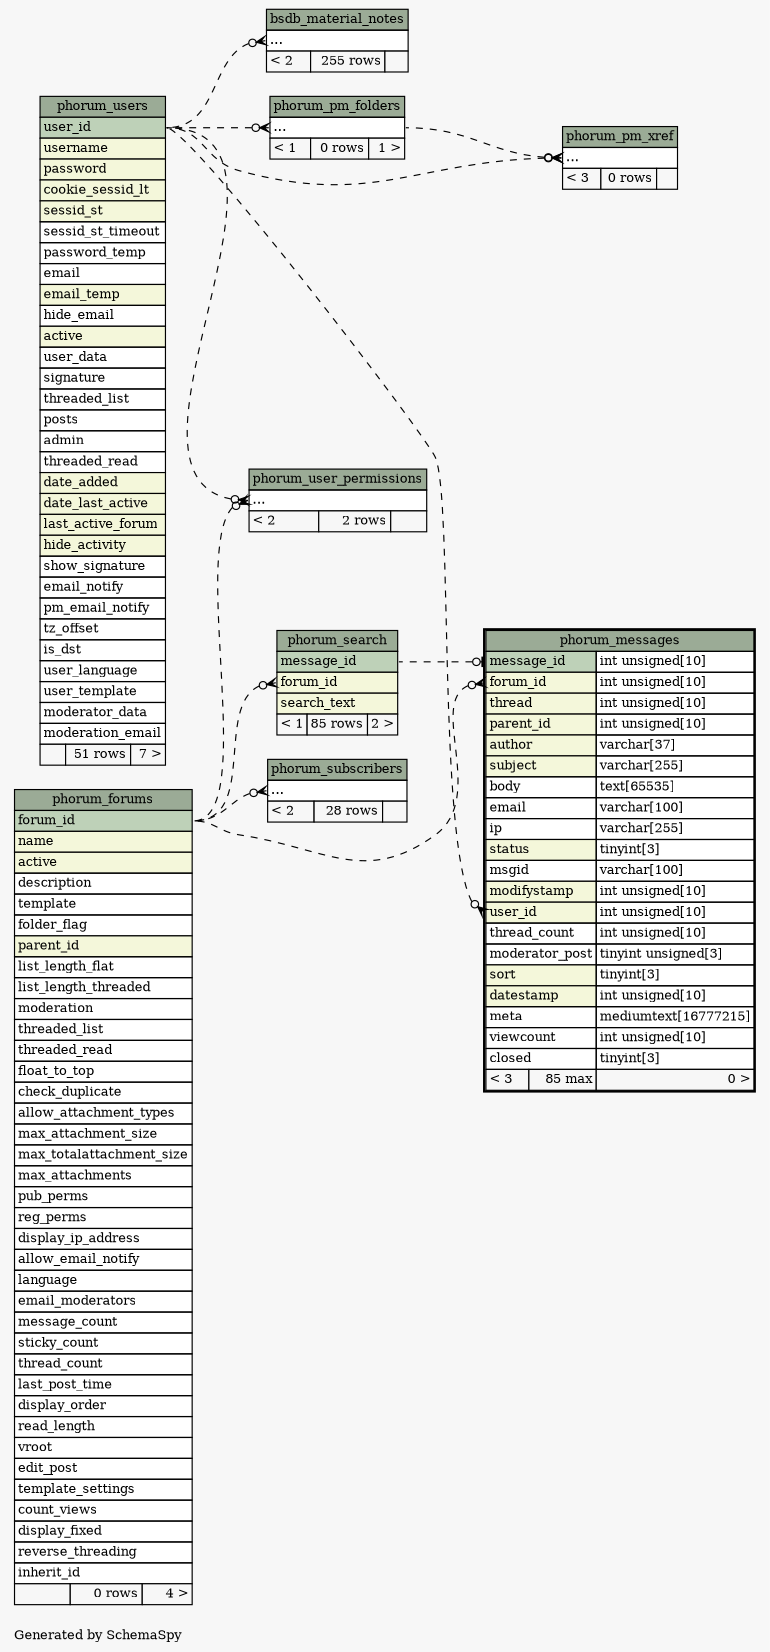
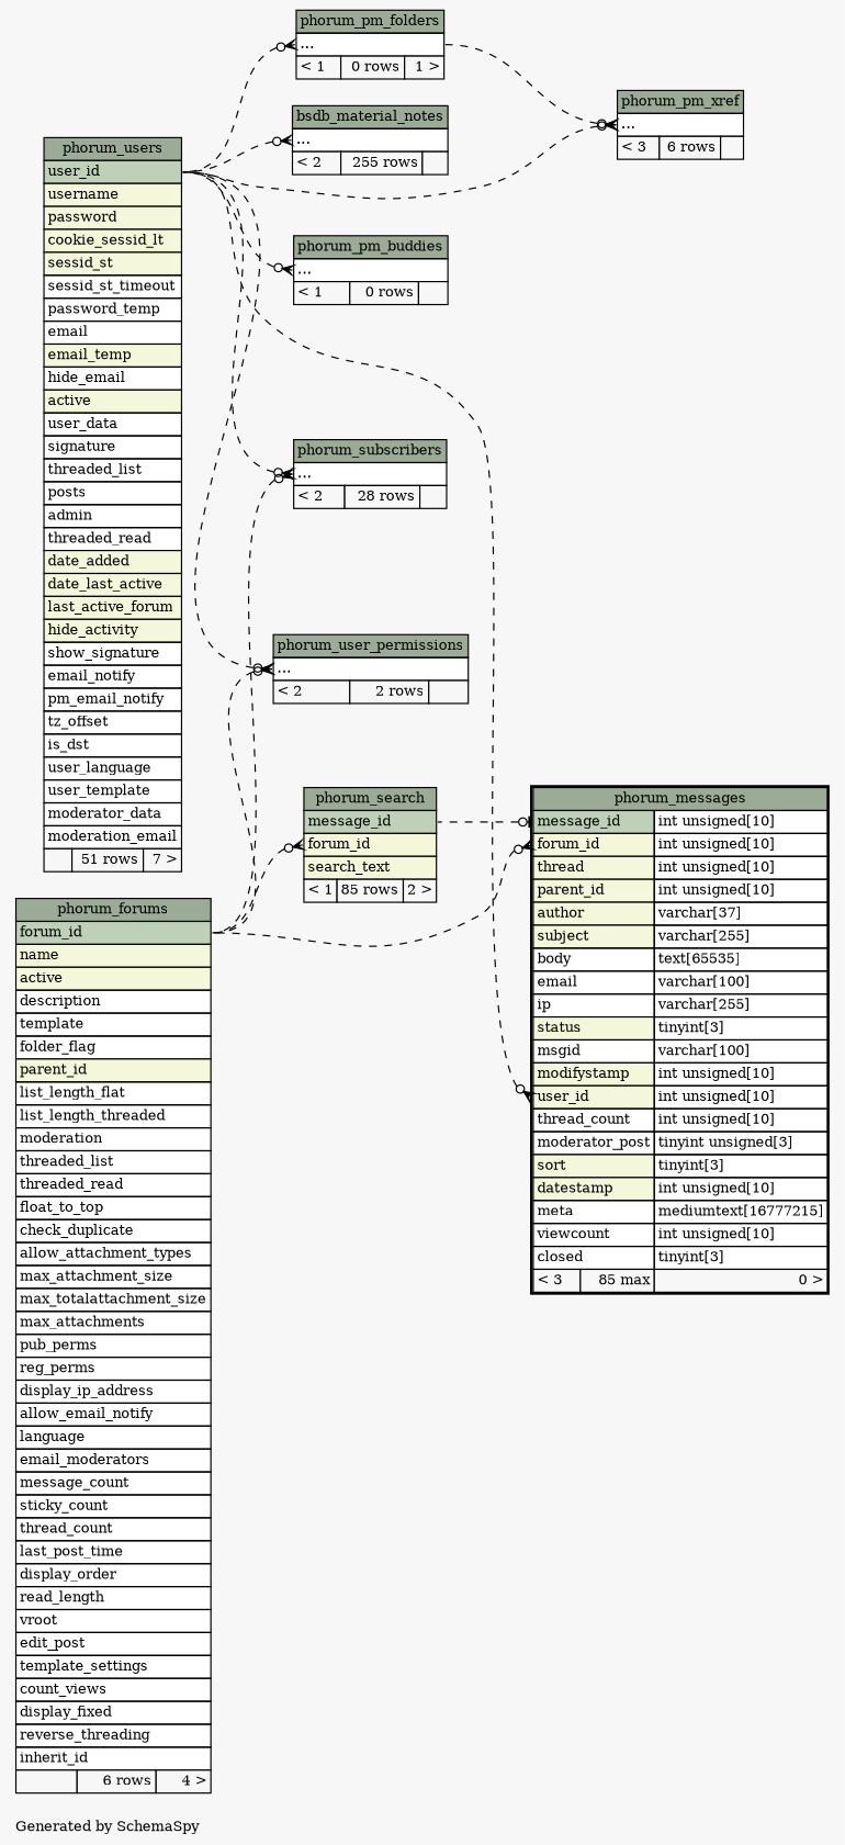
  digraph {
    bgcolor="#f7f7f7"
    fontname="DejaVu Serif"
    fontsize=11
    label="\nGenerated by SchemaSpy"
    labeljust=l
    nodesep=0.18
    rankdir=RL
    ranksep=0.46
    node [fontname="DejaVu Serif" fontsize=11 shape=plaintext]
    edge [arrowhead=none arrowsize=0.8 arrowtail=crowodot dir=back fontname="DejaVu Serif" headport="user_id:e" style=dashed tailport="elipses:w"]
    n1 [label=<     <TABLE BORDER="0" CELLBORDER="1" CELLSPACING="0" BGCOLOR="#ffffff">       <TR><TD COLSPAN="3" BGCOLOR="#9bab96" ALIGN="CENTER">bsdb_material_notes</TD></TR>       <TR><TD PORT="elipses" COLSPAN="3" ALIGN="LEFT">...</TD></TR>       <TR><TD ALIGN="LEFT" BGCOLOR="#f7f7f7">&lt; 2</TD><TD ALIGN="RIGHT" BGCOLOR="#f7f7f7">255 rows</TD><TD ALIGN="RIGHT" BGCOLOR="#f7f7f7">  </TD></TR>     </TABLE>>]
    n2 [label=<     <TABLE BORDER="0" CELLBORDER="1" CELLSPACING="0" BGCOLOR="#ffffff">       <TR><TD COLSPAN="3" BGCOLOR="#9bab96" ALIGN="CENTER">phorum_users</TD></TR>       <TR><TD PORT="user_id" COLSPAN="3" BGCOLOR="#bed1b8" ALIGN="LEFT">user_id</TD></TR>       <TR><TD PORT="username" COLSPAN="3" BGCOLOR="#f4f7da" ALIGN="LEFT">username</TD></TR>       <TR><TD PORT="password" COLSPAN="3" BGCOLOR="#f4f7da" ALIGN="LEFT">password</TD></TR>       <TR><TD PORT="cookie_sessid_lt" COLSPAN="3" BGCOLOR="#f4f7da" ALIGN="LEFT">cookie_sessid_lt</TD></TR>       <TR><TD PORT="sessid_st" COLSPAN="3" BGCOLOR="#f4f7da" ALIGN="LEFT">sessid_st</TD></TR>       <TR><TD PORT="sessid_st_timeout" COLSPAN="3" ALIGN="LEFT">sessid_st_timeout</TD></TR>       <TR><TD PORT="password_temp" COLSPAN="3" ALIGN="LEFT">password_temp</TD></TR>       <TR><TD PORT="email" COLSPAN="3" ALIGN="LEFT">email</TD></TR>       <TR><TD PORT="email_temp" COLSPAN="3" BGCOLOR="#f4f7da" ALIGN="LEFT">email_temp</TD></TR>       <TR><TD PORT="hide_email" COLSPAN="3" ALIGN="LEFT">hide_email</TD></TR>       <TR><TD PORT="active" COLSPAN="3" BGCOLOR="#f4f7da" ALIGN="LEFT">active</TD></TR>       <TR><TD PORT="user_data" COLSPAN="3" ALIGN="LEFT">user_data</TD></TR>       <TR><TD PORT="signature" COLSPAN="3" ALIGN="LEFT">signature</TD></TR>       <TR><TD PORT="threaded_list" COLSPAN="3" ALIGN="LEFT">threaded_list</TD></TR>       <TR><TD PORT="posts" COLSPAN="3" ALIGN="LEFT">posts</TD></TR>       <TR><TD PORT="admin" COLSPAN="3" ALIGN="LEFT">admin</TD></TR>       <TR><TD PORT="threaded_read" COLSPAN="3" ALIGN="LEFT">threaded_read</TD></TR>       <TR><TD PORT="date_added" COLSPAN="3" BGCOLOR="#f4f7da" ALIGN="LEFT">date_added</TD></TR>       <TR><TD PORT="date_last_active" COLSPAN="3" BGCOLOR="#f4f7da" ALIGN="LEFT">date_last_active</TD></TR>       <TR><TD PORT="last_active_forum" COLSPAN="3" BGCOLOR="#f4f7da" ALIGN="LEFT">last_active_forum</TD></TR>       <TR><TD PORT="hide_activity" COLSPAN="3" BGCOLOR="#f4f7da" ALIGN="LEFT">hide_activity</TD></TR>       <TR><TD PORT="show_signature" COLSPAN="3" ALIGN="LEFT">show_signature</TD></TR>       <TR><TD PORT="email_notify" COLSPAN="3" ALIGN="LEFT">email_notify</TD></TR>       <TR><TD PORT="pm_email_notify" COLSPAN="3" ALIGN="LEFT">pm_email_notify</TD></TR>       <TR><TD PORT="tz_offset" COLSPAN="3" ALIGN="LEFT">tz_offset</TD></TR>       <TR><TD PORT="is_dst" COLSPAN="3" ALIGN="LEFT">is_dst</TD></TR>       <TR><TD PORT="user_language" COLSPAN="3" ALIGN="LEFT">user_language</TD></TR>       <TR><TD PORT="user_template" COLSPAN="3" ALIGN="LEFT">user_template</TD></TR>       <TR><TD PORT="moderator_data" COLSPAN="3" ALIGN="LEFT">moderator_data</TD></TR>       <TR><TD PORT="moderation_email" COLSPAN="3" ALIGN="LEFT">moderation_email</TD></TR>       <TR><TD ALIGN="LEFT" BGCOLOR="#f7f7f7">  </TD><TD ALIGN="RIGHT" BGCOLOR="#f7f7f7">51 rows</TD><TD ALIGN="RIGHT" BGCOLOR="#f7f7f7">7 &gt;</TD></TR>     </TABLE>>]
    n3 [label=<     <TABLE BORDER="0" CELLBORDER="1" CELLSPACING="0" BGCOLOR="#ffffff">       <TR><TD COLSPAN="3" BGCOLOR="#9bab96" ALIGN="CENTER">phorum_search</TD></TR>       <TR><TD PORT="message_id" COLSPAN="3" BGCOLOR="#bed1b8" ALIGN="LEFT">message_id</TD></TR>       <TR><TD PORT="forum_id" COLSPAN="3" BGCOLOR="#f4f7da" ALIGN="LEFT">forum_id</TD></TR>       <TR><TD PORT="search_text" COLSPAN="3" BGCOLOR="#f4f7da" ALIGN="LEFT">search_text</TD></TR>       <TR><TD ALIGN="LEFT" BGCOLOR="#f7f7f7">&lt; 1</TD><TD ALIGN="RIGHT" BGCOLOR="#f7f7f7">85 rows</TD><TD ALIGN="RIGHT" BGCOLOR="#f7f7f7">2 &gt;</TD></TR>     </TABLE>>]
-   n4 [label=<     <TABLE BORDER="0" CELLBORDER="1" CELLSPACING="0" BGCOLOR="#ffffff">       <TR><TD COLSPAN="3" BGCOLOR="#9bab96" ALIGN="CENTER">phorum_forums</TD></TR>       <TR><TD PORT="forum_id" COLSPAN="3" BGCOLOR="#bed1b8" ALIGN="LEFT">forum_id</TD></TR>       <TR><TD PORT="name" COLSPAN="3" BGCOLOR="#f4f7da" ALIGN="LEFT">name</TD></TR>       <TR><TD PORT="active" COLSPAN="3" BGCOLOR="#f4f7da" ALIGN="LEFT">active</TD></TR>       <TR><TD PORT="description" COLSPAN="3" ALIGN="LEFT">description</TD></TR>       <TR><TD PORT="template" COLSPAN="3" ALIGN="LEFT">template</TD></TR>       <TR><TD PORT="folder_flag" COLSPAN="3" ALIGN="LEFT">folder_flag</TD></TR>       <TR><TD PORT="parent_id" COLSPAN="3" BGCOLOR="#f4f7da" ALIGN="LEFT">parent_id</TD></TR>       <TR><TD PORT="list_length_flat" COLSPAN="3" ALIGN="LEFT">list_length_flat</TD></TR>       <TR><TD PORT="list_length_threaded" COLSPAN="3" ALIGN="LEFT">list_length_threaded</TD></TR>       <TR><TD PORT="moderation" COLSPAN="3" ALIGN="LEFT">moderation</TD></TR>       <TR><TD PORT="threaded_list" COLSPAN="3" ALIGN="LEFT">threaded_list</TD></TR>       <TR><TD PORT="threaded_read" COLSPAN="3" ALIGN="LEFT">threaded_read</TD></TR>       <TR><TD PORT="float_to_top" COLSPAN="3" ALIGN="LEFT">float_to_top</TD></TR>       <TR><TD PORT="check_duplicate" COLSPAN="3" ALIGN="LEFT">check_duplicate</TD></TR>       <TR><TD PORT="allow_attachment_types" COLSPAN="3" ALIGN="LEFT">allow_attachment_types</TD></TR>       <TR><TD PORT="max_attachment_size" COLSPAN="3" ALIGN="LEFT">max_attachment_size</TD></TR>       <TR><TD PORT="max_totalattachment_size" COLSPAN="3" ALIGN="LEFT">max_totalattachment_size</TD></TR>       <TR><TD PORT="max_attachments" COLSPAN="3" ALIGN="LEFT">max_attachments</TD></TR>       <TR><TD PORT="pub_perms" COLSPAN="3" ALIGN="LEFT">pub_perms</TD></TR>       <TR><TD PORT="reg_perms" COLSPAN="3" ALIGN="LEFT">reg_perms</TD></TR>       <TR><TD PORT="display_ip_address" COLSPAN="3" ALIGN="LEFT">display_ip_address</TD></TR>       <TR><TD PORT="allow_email_notify" COLSPAN="3" ALIGN="LEFT">allow_email_notify</TD></TR>       <TR><TD PORT="language" COLSPAN="3" ALIGN="LEFT">language</TD></TR>       <TR><TD PORT="email_moderators" COLSPAN="3" ALIGN="LEFT">email_moderators</TD></TR>       <TR><TD PORT="message_count" COLSPAN="3" ALIGN="LEFT">message_count</TD></TR>       <TR><TD PORT="sticky_count" COLSPAN="3" ALIGN="LEFT">sticky_count</TD></TR>       <TR><TD PORT="thread_count" COLSPAN="3" ALIGN="LEFT">thread_count</TD></TR>       <TR><TD PORT="last_post_time" COLSPAN="3" ALIGN="LEFT">last_post_time</TD></TR>       <TR><TD PORT="display_order" COLSPAN="3" ALIGN="LEFT">display_order</TD></TR>       <TR><TD PORT="read_length" COLSPAN="3" ALIGN="LEFT">read_length</TD></TR>       <TR><TD PORT="vroot" COLSPAN="3" ALIGN="LEFT">vroot</TD></TR>       <TR><TD PORT="edit_post" COLSPAN="3" ALIGN="LEFT">edit_post</TD></TR>       <TR><TD PORT="template_settings" COLSPAN="3" ALIGN="LEFT">template_settings</TD></TR>       <TR><TD PORT="count_views" COLSPAN="3" ALIGN="LEFT">count_views</TD></TR>       <TR><TD PORT="display_fixed" COLSPAN="3" ALIGN="LEFT">display_fixed</TD></TR>       <TR><TD PORT="reverse_threading" COLSPAN="3" ALIGN="LEFT">reverse_threading</TD></TR>       <TR><TD PORT="inherit_id" COLSPAN="3" ALIGN="LEFT">inherit_id</TD></TR>       <TR><TD ALIGN="LEFT" BGCOLOR="#f7f7f7">  </TD><TD ALIGN="RIGHT" BGCOLOR="#f7f7f7">0 rows</TD><TD ALIGN="RIGHT" BGCOLOR="#f7f7f7">4 &gt;</TD></TR>     </TABLE>>]
+   n4 [label=<     <TABLE BORDER="0" CELLBORDER="1" CELLSPACING="0" BGCOLOR="#ffffff">       <TR><TD COLSPAN="3" BGCOLOR="#9bab96" ALIGN="CENTER">phorum_forums</TD></TR>       <TR><TD PORT="forum_id" COLSPAN="3" BGCOLOR="#bed1b8" ALIGN="LEFT">forum_id</TD></TR>       <TR><TD PORT="name" COLSPAN="3" BGCOLOR="#f4f7da" ALIGN="LEFT">name</TD></TR>       <TR><TD PORT="active" COLSPAN="3" BGCOLOR="#f4f7da" ALIGN="LEFT">active</TD></TR>       <TR><TD PORT="description" COLSPAN="3" ALIGN="LEFT">description</TD></TR>       <TR><TD PORT="template" COLSPAN="3" ALIGN="LEFT">template</TD></TR>       <TR><TD PORT="folder_flag" COLSPAN="3" ALIGN="LEFT">folder_flag</TD></TR>       <TR><TD PORT="parent_id" COLSPAN="3" BGCOLOR="#f4f7da" ALIGN="LEFT">parent_id</TD></TR>       <TR><TD PORT="list_length_flat" COLSPAN="3" ALIGN="LEFT">list_length_flat</TD></TR>       <TR><TD PORT="list_length_threaded" COLSPAN="3" ALIGN="LEFT">list_length_threaded</TD></TR>       <TR><TD PORT="moderation" COLSPAN="3" ALIGN="LEFT">moderation</TD></TR>       <TR><TD PORT="threaded_list" COLSPAN="3" ALIGN="LEFT">threaded_list</TD></TR>       <TR><TD PORT="threaded_read" COLSPAN="3" ALIGN="LEFT">threaded_read</TD></TR>       <TR><TD PORT="float_to_top" COLSPAN="3" ALIGN="LEFT">float_to_top</TD></TR>       <TR><TD PORT="check_duplicate" COLSPAN="3" ALIGN="LEFT">check_duplicate</TD></TR>       <TR><TD PORT="allow_attachment_types" COLSPAN="3" ALIGN="LEFT">allow_attachment_types</TD></TR>       <TR><TD PORT="max_attachment_size" COLSPAN="3" ALIGN="LEFT">max_attachment_size</TD></TR>       <TR><TD PORT="max_totalattachment_size" COLSPAN="3" ALIGN="LEFT">max_totalattachment_size</TD></TR>       <TR><TD PORT="max_attachments" COLSPAN="3" ALIGN="LEFT">max_attachments</TD></TR>       <TR><TD PORT="pub_perms" COLSPAN="3" ALIGN="LEFT">pub_perms</TD></TR>       <TR><TD PORT="reg_perms" COLSPAN="3" ALIGN="LEFT">reg_perms</TD></TR>       <TR><TD PORT="display_ip_address" COLSPAN="3" ALIGN="LEFT">display_ip_address</TD></TR>       <TR><TD PORT="allow_email_notify" COLSPAN="3" ALIGN="LEFT">allow_email_notify</TD></TR>       <TR><TD PORT="language" COLSPAN="3" ALIGN="LEFT">language</TD></TR>       <TR><TD PORT="email_moderators" COLSPAN="3" ALIGN="LEFT">email_moderators</TD></TR>       <TR><TD PORT="message_count" COLSPAN="3" ALIGN="LEFT">message_count</TD></TR>       <TR><TD PORT="sticky_count" COLSPAN="3" ALIGN="LEFT">sticky_count</TD></TR>       <TR><TD PORT="thread_count" COLSPAN="3" ALIGN="LEFT">thread_count</TD></TR>       <TR><TD PORT="last_post_time" COLSPAN="3" ALIGN="LEFT">last_post_time</TD></TR>       <TR><TD PORT="display_order" COLSPAN="3" ALIGN="LEFT">display_order</TD></TR>       <TR><TD PORT="read_length" COLSPAN="3" ALIGN="LEFT">read_length</TD></TR>       <TR><TD PORT="vroot" COLSPAN="3" ALIGN="LEFT">vroot</TD></TR>       <TR><TD PORT="edit_post" COLSPAN="3" ALIGN="LEFT">edit_post</TD></TR>       <TR><TD PORT="template_settings" COLSPAN="3" ALIGN="LEFT">template_settings</TD></TR>       <TR><TD PORT="count_views" COLSPAN="3" ALIGN="LEFT">count_views</TD></TR>       <TR><TD PORT="display_fixed" COLSPAN="3" ALIGN="LEFT">display_fixed</TD></TR>       <TR><TD PORT="reverse_threading" COLSPAN="3" ALIGN="LEFT">reverse_threading</TD></TR>       <TR><TD PORT="inherit_id" COLSPAN="3" ALIGN="LEFT">inherit_id</TD></TR>       <TR><TD ALIGN="LEFT" BGCOLOR="#f7f7f7">  </TD><TD ALIGN="RIGHT" BGCOLOR="#f7f7f7">6 rows</TD><TD ALIGN="RIGHT" BGCOLOR="#f7f7f7">4 &gt;</TD></TR>     </TABLE>>]
    n5 [label=<     <TABLE BORDER="2" CELLBORDER="1" CELLSPACING="0" BGCOLOR="#ffffff">       <TR><TD COLSPAN="3" BGCOLOR="#9bab96" ALIGN="CENTER">phorum_messages</TD></TR>       <TR><TD PORT="message_id" COLSPAN="2" BGCOLOR="#bed1b8" ALIGN="LEFT">message_id</TD><TD PORT="message_id.type" ALIGN="LEFT">int unsigned[10]</TD></TR>       <TR><TD PORT="forum_id" COLSPAN="2" BGCOLOR="#f4f7da" ALIGN="LEFT">forum_id</TD><TD PORT="forum_id.type" ALIGN="LEFT">int unsigned[10]</TD></TR>       <TR><TD PORT="thread" COLSPAN="2" BGCOLOR="#f4f7da" ALIGN="LEFT">thread</TD><TD PORT="thread.type" ALIGN="LEFT">int unsigned[10]</TD></TR>       <TR><TD PORT="parent_id" COLSPAN="2" BGCOLOR="#f4f7da" ALIGN="LEFT">parent_id</TD><TD PORT="parent_id.type" ALIGN="LEFT">int unsigned[10]</TD></TR>       <TR><TD PORT="author" COLSPAN="2" BGCOLOR="#f4f7da" ALIGN="LEFT">author</TD><TD PORT="author.type" ALIGN="LEFT">varchar[37]</TD></TR>       <TR><TD PORT="subject" COLSPAN="2" BGCOLOR="#f4f7da" ALIGN="LEFT">subject</TD><TD PORT="subject.type" ALIGN="LEFT">varchar[255]</TD></TR>       <TR><TD PORT="body" COLSPAN="2" ALIGN="LEFT">body</TD><TD PORT="body.type" ALIGN="LEFT">text[65535]</TD></TR>       <TR><TD PORT="email" COLSPAN="2" ALIGN="LEFT">email</TD><TD PORT="email.type" ALIGN="LEFT">varchar[100]</TD></TR>       <TR><TD PORT="ip" COLSPAN="2" ALIGN="LEFT">ip</TD><TD PORT="ip.type" ALIGN="LEFT">varchar[255]</TD></TR>       <TR><TD PORT="status" COLSPAN="2" BGCOLOR="#f4f7da" ALIGN="LEFT">status</TD><TD PORT="status.type" ALIGN="LEFT">tinyint[3]</TD></TR>       <TR><TD PORT="msgid" COLSPAN="2" ALIGN="LEFT">msgid</TD><TD PORT="msgid.type" ALIGN="LEFT">varchar[100]</TD></TR>       <TR><TD PORT="modifystamp" COLSPAN="2" BGCOLOR="#f4f7da" ALIGN="LEFT">modifystamp</TD><TD PORT="modifystamp.type" ALIGN="LEFT">int unsigned[10]</TD></TR>       <TR><TD PORT="user_id" COLSPAN="2" BGCOLOR="#f4f7da" ALIGN="LEFT">user_id</TD><TD PORT="user_id.type" ALIGN="LEFT">int unsigned[10]</TD></TR>       <TR><TD PORT="thread_count" COLSPAN="2" ALIGN="LEFT">thread_count</TD><TD PORT="thread_count.type" ALIGN="LEFT">int unsigned[10]</TD></TR>       <TR><TD PORT="moderator_post" COLSPAN="2" ALIGN="LEFT">moderator_post</TD><TD PORT="moderator_post.type" ALIGN="LEFT">tinyint unsigned[3]</TD></TR>       <TR><TD PORT="sort" COLSPAN="2" BGCOLOR="#f4f7da" ALIGN="LEFT">sort</TD><TD PORT="sort.type" ALIGN="LEFT">tinyint[3]</TD></TR>       <TR><TD PORT="datestamp" COLSPAN="2" BGCOLOR="#f4f7da" ALIGN="LEFT">datestamp</TD><TD PORT="datestamp.type" ALIGN="LEFT">int unsigned[10]</TD></TR>       <TR><TD PORT="meta" COLSPAN="2" ALIGN="LEFT">meta</TD><TD PORT="meta.type" ALIGN="LEFT">mediumtext[16777215]</TD></TR>       <TR><TD PORT="viewcount" COLSPAN="2" ALIGN="LEFT">viewcount</TD><TD PORT="viewcount.type" ALIGN="LEFT">int unsigned[10]</TD></TR>       <TR><TD PORT="closed" COLSPAN="2" ALIGN="LEFT">closed</TD><TD PORT="closed.type" ALIGN="LEFT">tinyint[3]</TD></TR>       <TR><TD ALIGN="LEFT" BGCOLOR="#f7f7f7">&lt; 3</TD><TD ALIGN="RIGHT" BGCOLOR="#f7f7f7">85 max</TD><TD ALIGN="RIGHT" BGCOLOR="#f7f7f7">0 &gt;</TD></TR>     </TABLE>>]
+   n6 [label=<     <TABLE BORDER="0" CELLBORDER="1" CELLSPACING="0" BGCOLOR="#ffffff">       <TR><TD COLSPAN="3" BGCOLOR="#9bab96" ALIGN="CENTER">phorum_pm_buddies</TD></TR>       <TR><TD PORT="elipses" COLSPAN="3" ALIGN="LEFT">...</TD></TR>       <TR><TD ALIGN="LEFT" BGCOLOR="#f7f7f7">&lt; 1</TD><TD ALIGN="RIGHT" BGCOLOR="#f7f7f7">0 rows</TD><TD ALIGN="RIGHT" BGCOLOR="#f7f7f7">  </TD></TR>     </TABLE>>]
    n7 [label=<     <TABLE BORDER="0" CELLBORDER="1" CELLSPACING="0" BGCOLOR="#ffffff">       <TR><TD COLSPAN="3" BGCOLOR="#9bab96" ALIGN="CENTER">phorum_pm_folders</TD></TR>       <TR><TD PORT="elipses" COLSPAN="3" ALIGN="LEFT">...</TD></TR>       <TR><TD ALIGN="LEFT" BGCOLOR="#f7f7f7">&lt; 1</TD><TD ALIGN="RIGHT" BGCOLOR="#f7f7f7">0 rows</TD><TD ALIGN="RIGHT" BGCOLOR="#f7f7f7">1 &gt;</TD></TR>     </TABLE>>]
-   n8 [label=<     <TABLE BORDER="0" CELLBORDER="1" CELLSPACING="0" BGCOLOR="#ffffff">       <TR><TD COLSPAN="3" BGCOLOR="#9bab96" ALIGN="CENTER">phorum_pm_xref</TD></TR>       <TR><TD PORT="elipses" COLSPAN="3" ALIGN="LEFT">...</TD></TR>       <TR><TD ALIGN="LEFT" BGCOLOR="#f7f7f7">&lt; 3</TD><TD ALIGN="RIGHT" BGCOLOR="#f7f7f7">0 rows</TD><TD ALIGN="RIGHT" BGCOLOR="#f7f7f7">  </TD></TR>     </TABLE>>]
+   n8 [label=<     <TABLE BORDER="0" CELLBORDER="1" CELLSPACING="0" BGCOLOR="#ffffff">       <TR><TD COLSPAN="3" BGCOLOR="#9bab96" ALIGN="CENTER">phorum_pm_xref</TD></TR>       <TR><TD PORT="elipses" COLSPAN="3" ALIGN="LEFT">...</TD></TR>       <TR><TD ALIGN="LEFT" BGCOLOR="#f7f7f7">&lt; 3</TD><TD ALIGN="RIGHT" BGCOLOR="#f7f7f7">6 rows</TD><TD ALIGN="RIGHT" BGCOLOR="#f7f7f7">  </TD></TR>     </TABLE>>]
    n9 [label=<     <TABLE BORDER="0" CELLBORDER="1" CELLSPACING="0" BGCOLOR="#ffffff">       <TR><TD COLSPAN="3" BGCOLOR="#9bab96" ALIGN="CENTER">phorum_subscribers</TD></TR>       <TR><TD PORT="elipses" COLSPAN="3" ALIGN="LEFT">...</TD></TR>       <TR><TD ALIGN="LEFT" BGCOLOR="#f7f7f7">&lt; 2</TD><TD ALIGN="RIGHT" BGCOLOR="#f7f7f7">28 rows</TD><TD ALIGN="RIGHT" BGCOLOR="#f7f7f7">  </TD></TR>     </TABLE>>]
    n10 [label=<     <TABLE BORDER="0" CELLBORDER="1" CELLSPACING="0" BGCOLOR="#ffffff">       <TR><TD COLSPAN="3" BGCOLOR="#9bab96" ALIGN="CENTER">phorum_user_permissions</TD></TR>       <TR><TD PORT="elipses" COLSPAN="3" ALIGN="LEFT">...</TD></TR>       <TR><TD ALIGN="LEFT" BGCOLOR="#f7f7f7">&lt; 2</TD><TD ALIGN="RIGHT" BGCOLOR="#f7f7f7">2 rows</TD><TD ALIGN="RIGHT" BGCOLOR="#f7f7f7">  </TD></TR>     </TABLE>>]
    n1 -> n2
    n3 -> n4 [headport="forum_id:e" tailport="forum_id:w"]
    n5 -> n2 [tailport="user_id:w"]
    n5 -> n3 [arrowtail=teeodot headport="message_id:e" tailport="message_id:w"]
    n5 -> n4 [headport="forum_id:e" tailport="forum_id:w"]
+   n6 -> n2
    n7 -> n2
    n8 -> n2
    n8 -> n7 [headport="elipses:e"]
+   n9 -> n2
    n9 -> n4 [headport="forum_id:e"]
    n10 -> n2
    n10 -> n4 [headport="forum_id:e"]
  }
